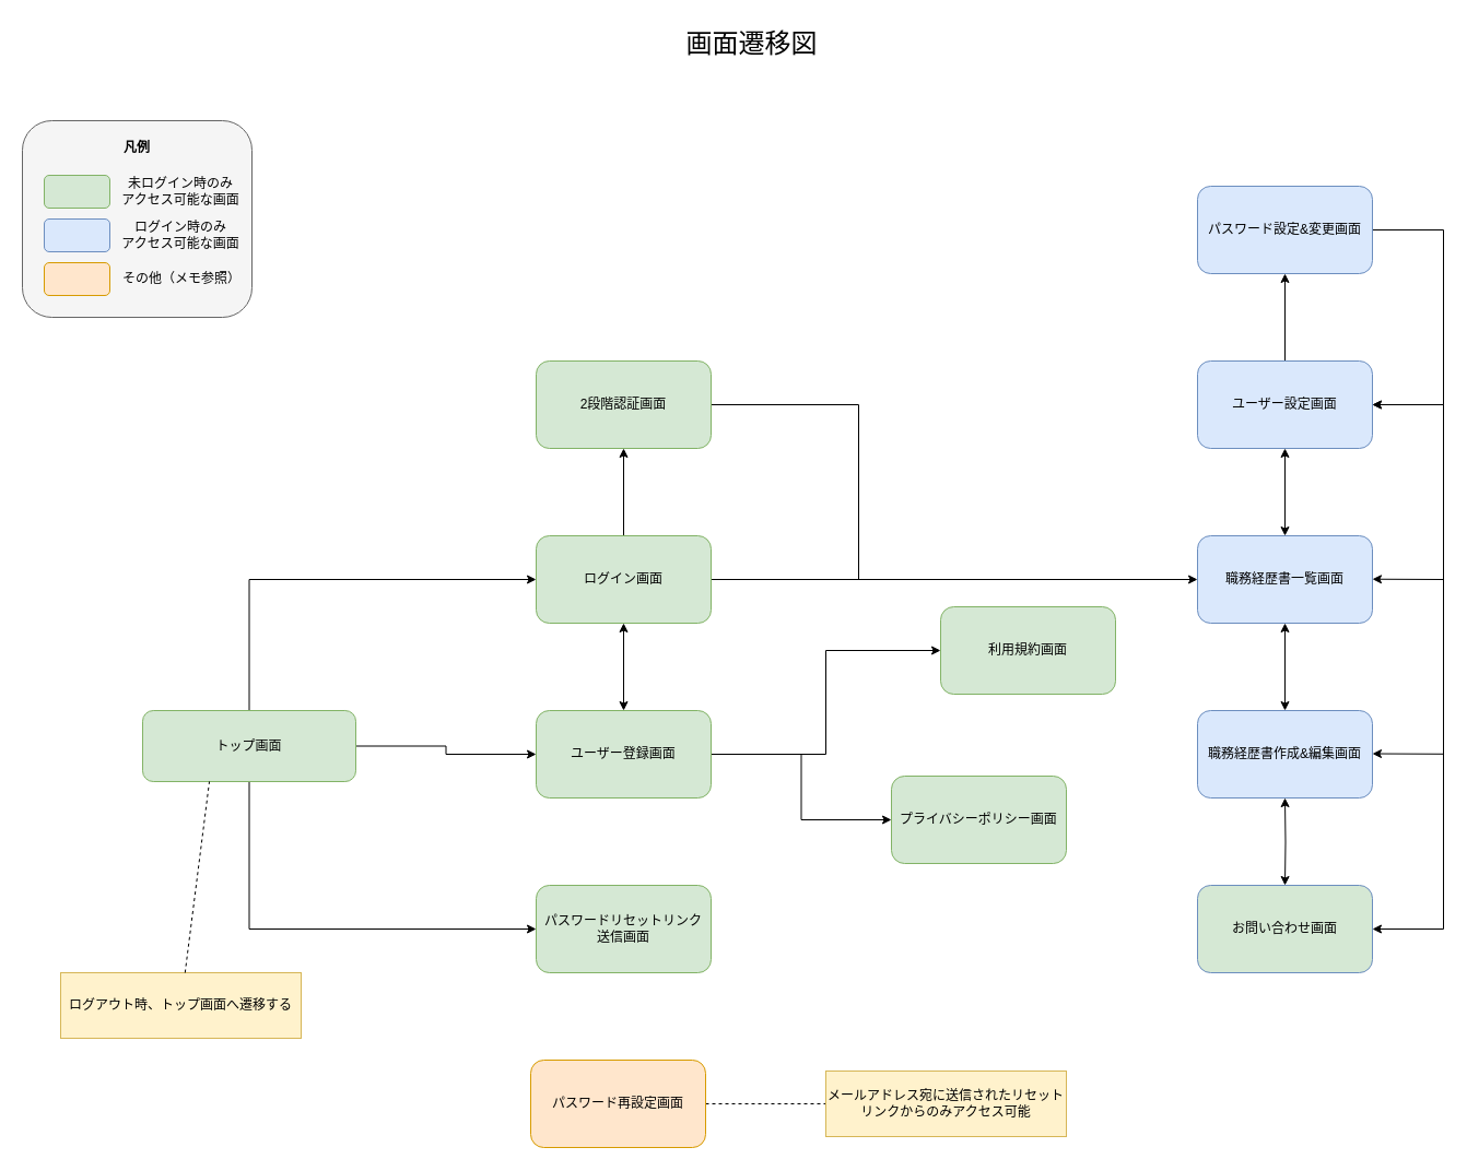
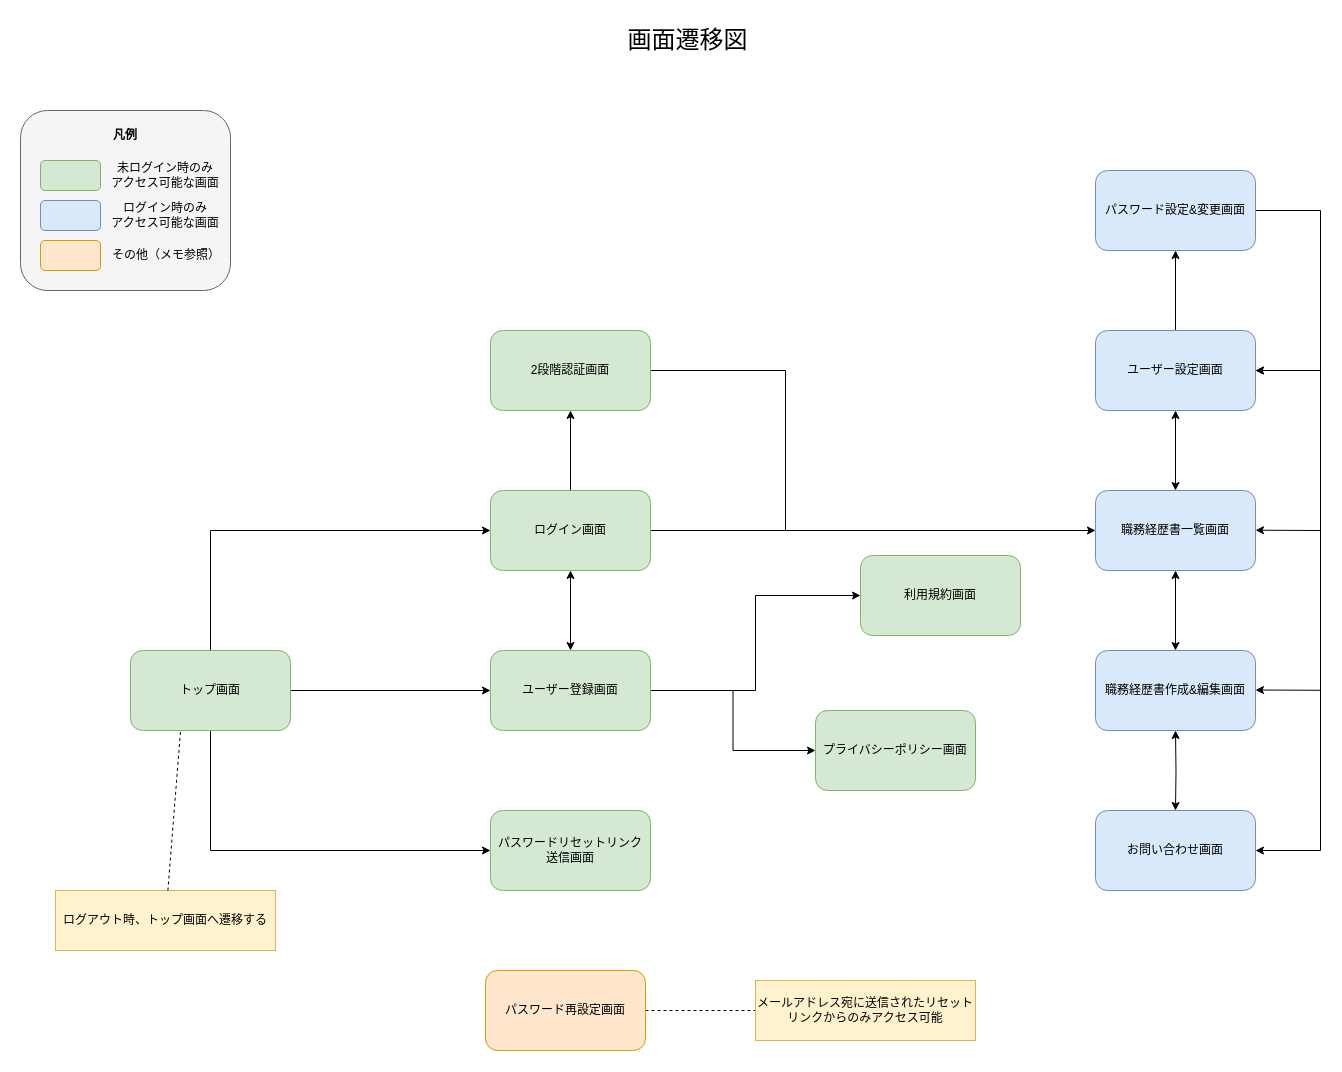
  <mxCell id="0" />
  <mxCell id="1" parent="0" />
  <mxCell id="2" value="" style="group" parent="1" vertex="1" connectable="0"><mxGeometry x="20" y="110" width="210" height="180" as="geometry" /></mxCell>
  <mxCell id="3" value="" style="rounded=1;whiteSpace=wrap;html=1;fillColor=#f5f5f5;fontColor=#333333;strokeColor=#666666;" parent="2" vertex="1"><mxGeometry width="210" height="180" as="geometry" /></mxCell>
  <mxCell id="4" value="" style="rounded=1;whiteSpace=wrap;html=1;fillColor=#d5e8d4;strokeColor=#82b366;" parent="2" vertex="1"><mxGeometry x="20" y="50" width="60" height="30" as="geometry" /></mxCell>
  <mxCell id="5" value="" style="rounded=1;whiteSpace=wrap;html=1;fillColor=#dae8fc;strokeColor=#6c8ebf;" parent="2" vertex="1"><mxGeometry x="20" y="90" width="60" height="30" as="geometry" /></mxCell>
  <mxCell id="6" value="" style="rounded=1;whiteSpace=wrap;html=1;fillColor=#ffe6cc;strokeColor=#d79b00;" parent="2" vertex="1"><mxGeometry x="20" y="130" width="60" height="30" as="geometry" /></mxCell>
  <mxCell id="7" value="未ログイン時のみ&lt;br&gt;アクセス可能な画面" style="text;html=1;align=center;verticalAlign=middle;whiteSpace=wrap;rounded=0;" parent="2" vertex="1"><mxGeometry x="90" y="50" width="110" height="30" as="geometry" /></mxCell>
  <mxCell id="8" value="ログイン時のみ&lt;br&gt;アクセス可能な画面" style="text;html=1;align=center;verticalAlign=middle;whiteSpace=wrap;rounded=0;" parent="2" vertex="1"><mxGeometry x="90" y="90" width="110" height="30" as="geometry" /></mxCell>
  <mxCell id="9" value="その他（メモ参照）" style="text;html=1;align=left;verticalAlign=middle;whiteSpace=wrap;rounded=0;" parent="2" vertex="1"><mxGeometry x="90" y="130" width="110" height="30" as="geometry" /></mxCell>
  <mxCell id="10" value="&lt;b&gt;凡例&lt;/b&gt;" style="text;html=1;align=center;verticalAlign=middle;whiteSpace=wrap;rounded=0;" parent="2" vertex="1"><mxGeometry x="75" y="10" width="60" height="30" as="geometry" /></mxCell>
  <mxCell id="11" value="&lt;font style=&quot;font-size: 24px;&quot;&gt;画面遷移図&lt;/font&gt;" style="text;html=1;align=center;verticalAlign=middle;resizable=0;points=[];autosize=1;strokeColor=none;fillColor=none;" parent="1" vertex="1"><mxGeometry x="617" y="20" width="140" height="40" as="geometry" /></mxCell>
  <mxCell id="12" value="" style="group" parent="1" vertex="1" connectable="0"><mxGeometry x="55" y="170" width="1265" height="880" as="geometry" /></mxCell>
  <mxCell id="13" style="edgeStyle=orthogonalEdgeStyle;rounded=0;orthogonalLoop=1;jettySize=auto;html=1;exitX=1;exitY=0.5;exitDx=0;exitDy=0;entryX=0;entryY=0.5;entryDx=0;entryDy=0;" parent="12" source="16" target="23" edge="1"><mxGeometry relative="1" as="geometry" /></mxCell>
  <mxCell id="14" style="edgeStyle=orthogonalEdgeStyle;rounded=0;orthogonalLoop=1;jettySize=auto;html=1;exitX=0.5;exitY=0;exitDx=0;exitDy=0;entryX=0;entryY=0.5;entryDx=0;entryDy=0;" parent="12" source="16" target="20" edge="1"><mxGeometry relative="1" as="geometry" /></mxCell>
  <mxCell id="15" style="edgeStyle=orthogonalEdgeStyle;rounded=0;orthogonalLoop=1;jettySize=auto;html=1;exitX=0.5;exitY=1;exitDx=0;exitDy=0;entryX=0;entryY=0.5;entryDx=0;entryDy=0;" parent="12" source="16" target="24" edge="1"><mxGeometry relative="1" as="geometry" /></mxCell>
- <mxCell id="16" value="トップ画面" style="rounded=1;whiteSpace=wrap;html=1;aspect=fixed;fillColor=#d5e8d4;strokeColor=#82b366;" parent="12" vertex="1"><mxGeometry x="75" y="480" width="195" height="65" as="geometry" /></mxCell>
+ <mxCell id="16" value="トップ画面" style="rounded=1;whiteSpace=wrap;html=1;aspect=fixed;fillColor=#d5e8d4;strokeColor=#82b366;" parent="12" vertex="1"><mxGeometry x="75" y="480" width="160" height="80" as="geometry" /></mxCell>
  <mxCell id="17" style="edgeStyle=orthogonalEdgeStyle;rounded=0;orthogonalLoop=1;jettySize=auto;html=1;exitX=0.5;exitY=0;exitDx=0;exitDy=0;entryX=0.5;entryY=1;entryDx=0;entryDy=0;" parent="12" source="20" target="35" edge="1"><mxGeometry relative="1" as="geometry" /></mxCell>
  <mxCell id="18" style="edgeStyle=orthogonalEdgeStyle;rounded=0;orthogonalLoop=1;jettySize=auto;html=1;exitX=1;exitY=0.5;exitDx=0;exitDy=0;entryX=0;entryY=0.5;entryDx=0;entryDy=0;" parent="12" source="20" target="33" edge="1"><mxGeometry relative="1" as="geometry" /></mxCell>
  <mxCell id="19" style="edgeStyle=orthogonalEdgeStyle;rounded=0;orthogonalLoop=1;jettySize=auto;html=1;exitX=0.5;exitY=1;exitDx=0;exitDy=0;entryX=0.5;entryY=0;entryDx=0;entryDy=0;startArrow=classic;startFill=1;" parent="12" source="20" target="23" edge="1"><mxGeometry relative="1" as="geometry" /></mxCell>
  <mxCell id="20" value="ログイン画面" style="rounded=1;whiteSpace=wrap;html=1;aspect=fixed;fillColor=#d5e8d4;strokeColor=#82b366;" parent="12" vertex="1"><mxGeometry x="435" y="320" width="160" height="80" as="geometry" /></mxCell>
  <mxCell id="21" style="edgeStyle=orthogonalEdgeStyle;rounded=0;orthogonalLoop=1;jettySize=auto;html=1;exitX=1;exitY=0.5;exitDx=0;exitDy=0;entryX=0;entryY=0.5;entryDx=0;entryDy=0;" parent="12" source="23" target="43" edge="1"><mxGeometry relative="1" as="geometry" /></mxCell>
  <mxCell id="22" style="edgeStyle=orthogonalEdgeStyle;rounded=0;orthogonalLoop=1;jettySize=auto;html=1;exitX=1;exitY=0.5;exitDx=0;exitDy=0;entryX=0;entryY=0.5;entryDx=0;entryDy=0;" parent="12" source="23" target="44" edge="1"><mxGeometry relative="1" as="geometry" /></mxCell>
  <mxCell id="23" value="ユーザー登録画面" style="rounded=1;whiteSpace=wrap;html=1;aspect=fixed;fillColor=#d5e8d4;strokeColor=#82b366;" parent="12" vertex="1"><mxGeometry x="435" y="480" width="160" height="80" as="geometry" /></mxCell>
  <mxCell id="24" value="パスワードリセットリンク&lt;br&gt;送信画面" style="rounded=1;whiteSpace=wrap;html=1;aspect=fixed;fillColor=#d5e8d4;strokeColor=#82b366;" parent="12" vertex="1"><mxGeometry x="435" y="640" width="160" height="80" as="geometry" /></mxCell>
  <mxCell id="25" value="職務経歴書作成&amp;amp;編集画面" style="rounded=1;whiteSpace=wrap;html=1;aspect=fixed;fillColor=#dae8fc;strokeColor=#6c8ebf;" parent="12" vertex="1"><mxGeometry x="1040" y="480" width="160" height="80" as="geometry" /></mxCell>
  <mxCell id="26" style="edgeStyle=orthogonalEdgeStyle;rounded=0;orthogonalLoop=1;jettySize=auto;html=1;exitX=1;exitY=0.5;exitDx=0;exitDy=0;entryX=1;entryY=0.5;entryDx=0;entryDy=0;startArrow=classic;startFill=1;" parent="12" source="28" target="39" edge="1"><mxGeometry relative="1" as="geometry"><Array as="points"><mxPoint x="1265" y="200" /><mxPoint x="1265" y="680" /></Array></mxGeometry></mxCell>
  <mxCell id="27" style="edgeStyle=orthogonalEdgeStyle;rounded=0;orthogonalLoop=1;jettySize=auto;html=1;exitX=0.5;exitY=0;exitDx=0;exitDy=0;entryX=0.5;entryY=1;entryDx=0;entryDy=0;" parent="12" source="28" target="46" edge="1"><mxGeometry relative="1" as="geometry" /></mxCell>
  <mxCell id="28" value="ユーザー設定画面" style="rounded=1;whiteSpace=wrap;html=1;aspect=fixed;fillColor=#dae8fc;strokeColor=#6c8ebf;" parent="12" vertex="1"><mxGeometry x="1040" y="160" width="160" height="80" as="geometry" /></mxCell>
  <mxCell id="29" style="edgeStyle=orthogonalEdgeStyle;rounded=0;orthogonalLoop=1;jettySize=auto;html=1;entryX=0;entryY=0.5;entryDx=0;entryDy=0;endArrow=none;endFill=0;dashed=1;" parent="12" source="30" target="36" edge="1"><mxGeometry relative="1" as="geometry" /></mxCell>
  <mxCell id="30" value="パスワード再設定画面" style="rounded=1;whiteSpace=wrap;html=1;aspect=fixed;fillColor=#ffe6cc;strokeColor=#d79b00;" parent="12" vertex="1"><mxGeometry x="430" y="800" width="160" height="80" as="geometry" /></mxCell>
  <mxCell id="31" style="edgeStyle=orthogonalEdgeStyle;rounded=0;orthogonalLoop=1;jettySize=auto;html=1;entryX=0.5;entryY=1;entryDx=0;entryDy=0;startArrow=classic;startFill=1;" parent="12" source="33" target="28" edge="1"><mxGeometry relative="1" as="geometry" /></mxCell>
  <mxCell id="32" style="edgeStyle=orthogonalEdgeStyle;rounded=0;orthogonalLoop=1;jettySize=auto;html=1;exitX=0.5;exitY=1;exitDx=0;exitDy=0;entryX=0.5;entryY=0;entryDx=0;entryDy=0;startArrow=classic;startFill=1;" parent="12" source="33" target="25" edge="1"><mxGeometry relative="1" as="geometry" /></mxCell>
  <mxCell id="33" value="職務経歴書一覧画面" style="rounded=1;whiteSpace=wrap;html=1;aspect=fixed;fillColor=#dae8fc;strokeColor=#6c8ebf;" parent="12" vertex="1"><mxGeometry x="1040" y="320" width="160" height="80" as="geometry" /></mxCell>
  <mxCell id="34" style="edgeStyle=orthogonalEdgeStyle;rounded=0;orthogonalLoop=1;jettySize=auto;html=1;exitX=1;exitY=0.5;exitDx=0;exitDy=0;endArrow=none;endFill=0;" parent="12" source="35" edge="1"><mxGeometry relative="1" as="geometry"><mxPoint x="695" y="360" as="targetPoint" /><Array as="points"><mxPoint x="730" y="200" /><mxPoint x="730" y="360" /></Array></mxGeometry></mxCell>
  <mxCell id="35" value="2段階認証画面" style="rounded=1;whiteSpace=wrap;html=1;aspect=fixed;fillColor=#d5e8d4;strokeColor=#82b366;" parent="12" vertex="1"><mxGeometry x="435" y="160" width="160" height="80" as="geometry" /></mxCell>
  <mxCell id="36" value="メールアドレス宛に送信されたリセットリンクからのみアクセス可能" style="rounded=0;whiteSpace=wrap;html=1;fillColor=#fff2cc;strokeColor=#d6b656;" parent="12" vertex="1"><mxGeometry x="700" y="810" width="220" height="60" as="geometry" /></mxCell>
  <mxCell id="37" value="ログアウト時、トップ画面へ遷移する" style="rounded=0;whiteSpace=wrap;html=1;fillColor=#fff2cc;strokeColor=#d6b656;" parent="12" vertex="1"><mxGeometry y="720" width="220" height="60" as="geometry" /></mxCell>
  <mxCell id="38" style="rounded=0;orthogonalLoop=1;jettySize=auto;html=1;entryX=0.313;entryY=1;entryDx=0;entryDy=0;entryPerimeter=0;startArrow=none;startFill=0;endArrow=none;endFill=0;dashed=1;" parent="12" source="37" target="16" edge="1"><mxGeometry relative="1" as="geometry" /></mxCell>
- <mxCell id="39" value="お問い合わせ画面" style="rounded=1;whiteSpace=wrap;html=1;aspect=fixed;fillColor=#d5e8d4;strokeColor=#6c8ebf;" parent="12" vertex="1"><mxGeometry x="1040" y="640" width="160" height="80" as="geometry" /></mxCell>
+ <mxCell id="39" value="お問い合わせ画面" style="rounded=1;whiteSpace=wrap;html=1;aspect=fixed;fillColor=#dae8fc;strokeColor=#6c8ebf;" parent="12" vertex="1"><mxGeometry x="1040" y="640" width="160" height="80" as="geometry" /></mxCell>
  <mxCell id="40" style="edgeStyle=orthogonalEdgeStyle;rounded=0;orthogonalLoop=1;jettySize=auto;html=1;exitX=0.5;exitY=1;exitDx=0;exitDy=0;entryX=0.5;entryY=0;entryDx=0;entryDy=0;startArrow=classic;startFill=1;" parent="12" target="39" edge="1"><mxGeometry relative="1" as="geometry"><mxPoint x="1120" y="560" as="sourcePoint" /></mxGeometry></mxCell>
  <mxCell id="41" value="" style="endArrow=classic;html=1;rounded=0;fontSize=7;" parent="12" edge="1"><mxGeometry width="50" height="50" relative="1" as="geometry"><mxPoint x="1265" y="360" as="sourcePoint" /><mxPoint x="1200" y="359.71" as="targetPoint" /></mxGeometry></mxCell>
  <mxCell id="42" value="" style="endArrow=classic;html=1;rounded=0;fontSize=7;" parent="12" edge="1"><mxGeometry width="50" height="50" relative="1" as="geometry"><mxPoint x="1265" y="519.79" as="sourcePoint" /><mxPoint x="1200" y="519.5" as="targetPoint" /></mxGeometry></mxCell>
  <mxCell id="43" value="利用規約画面" style="rounded=1;whiteSpace=wrap;html=1;aspect=fixed;fillColor=#d5e8d4;strokeColor=#82b366;" parent="12" vertex="1"><mxGeometry x="805" y="385" width="160" height="80" as="geometry" /></mxCell>
  <mxCell id="44" value="プライバシーポリシー画面" style="rounded=1;whiteSpace=wrap;html=1;aspect=fixed;fillColor=#d5e8d4;strokeColor=#82b366;" parent="12" vertex="1"><mxGeometry x="760" y="540" width="160" height="80" as="geometry" /></mxCell>
  <mxCell id="45" style="edgeStyle=orthogonalEdgeStyle;rounded=0;orthogonalLoop=1;jettySize=auto;html=1;exitX=1;exitY=0.5;exitDx=0;exitDy=0;entryX=1;entryY=0.5;entryDx=0;entryDy=0;" edge="1" parent="12" source="46" target="28"><mxGeometry relative="1" as="geometry"><Array as="points"><mxPoint x="1265" y="40" /><mxPoint x="1265" y="200" /></Array></mxGeometry></mxCell>
  <mxCell id="46" value="パスワード設定&amp;amp;変更画面" style="rounded=1;whiteSpace=wrap;html=1;aspect=fixed;fillColor=#dae8fc;strokeColor=#6c8ebf;" parent="12" vertex="1"><mxGeometry x="1040" width="160" height="80" as="geometry" /></mxCell>
